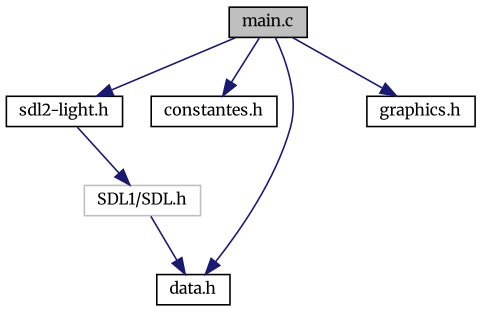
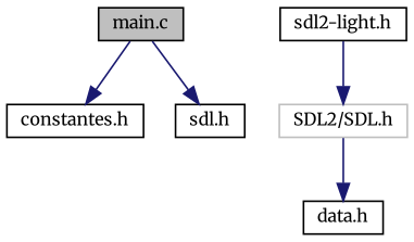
  digraph {
    fontname=Merriweather
    node [color=black fillcolor=white fontname=Merriweather fontsize=10 shape=record style=filled]
    edge [color=midnightblue fontname=Merriweather fontsize=10 labelfontname=Helvetica labelfontsize=10 style=solid]
    n1 [fillcolor=grey75 fontcolor=black height=0.2 label="main.c" width=0.4]
    n2 [height=0.2 label="sdl2-light.h" width=0.4]
    n3 [height=0.2 label="constantes.h" width=0.4]
    n4 [height=0.2 label="data.h" width=0.4]
-   n5 [height=0.2 label="graphics.h" width=0.4]
-   n6 [color=grey75 height=0.2 label="SDL1/SDL.h" width=0.4]
-   n1 -> n2
+   n5 [height=0.2 label="sdl.h" width=0.4]
+   n6 [color=grey75 height=0.2 label="SDL2/SDL.h" width=0.4]
    n1 -> n3
-   n1 -> n4
    n1 -> n5
    n2 -> n6
    n6 -> n4
  }
